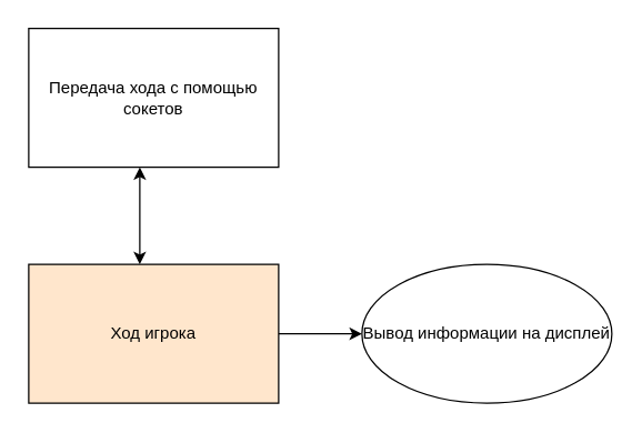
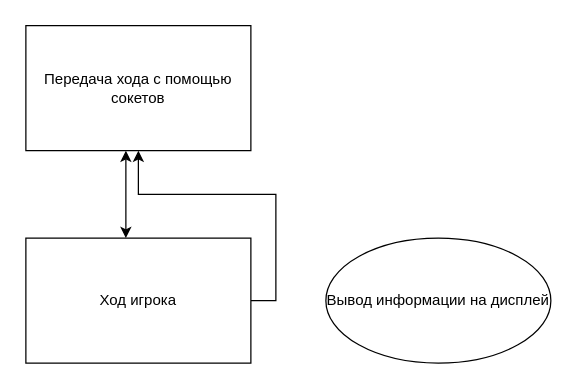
  <mxCell id="0" />
  <mxCell id="1" parent="0" />
- <mxCell id="2" style="edgeStyle=orthogonalEdgeStyle;rounded=0;orthogonalLoop=1;jettySize=auto;html=1;exitX=1;exitY=0.5;exitDx=0;exitDy=0;entryX=0;entryY=0.5;entryDx=0;entryDy=0;" edge="1" parent="1" source="3" target="6"><mxGeometry relative="1" as="geometry" /></mxCell>
- <mxCell id="3" value="Ход игрока" style="rounded=0;whiteSpace=wrap;html=1;fillColor=#ffe6cc;" vertex="1" parent="1"><mxGeometry x="20" y="190" width="180" height="100" as="geometry" /></mxCell>
+ <mxCell id="2" style="edgeStyle=orthogonalEdgeStyle;rounded=0;orthogonalLoop=1;jettySize=auto;html=1;exitX=1;exitY=0.5;exitDx=0;exitDy=0;" edge="1" parent="1" source="3" target="4"><mxGeometry relative="1" as="geometry" /></mxCell>
+ <mxCell id="3" value="Ход игрока" style="rounded=0;whiteSpace=wrap;html=1;" vertex="1" parent="1"><mxGeometry x="20" y="190" width="180" height="100" as="geometry" /></mxCell>
  <mxCell id="4" value="Передача хода с помощью сокетов" style="rounded=0;whiteSpace=wrap;html=1;" vertex="1" parent="1"><mxGeometry x="20" y="20" width="180" height="100" as="geometry" /></mxCell>
  <mxCell id="5" value="" style="endArrow=classic;startArrow=classic;html=1;rounded=0;" edge="1" parent="1"><mxGeometry width="50" height="50" relative="1" as="geometry"><mxPoint x="100" y="190" as="sourcePoint" /><mxPoint x="100" y="120" as="targetPoint" /></mxGeometry></mxCell>
  <mxCell id="6" value="Вывод информации на дисплей" style="ellipse;whiteSpace=wrap;html=1;" vertex="1" parent="1"><mxGeometry x="260" y="190" width="180" height="100" as="geometry" /></mxCell>
